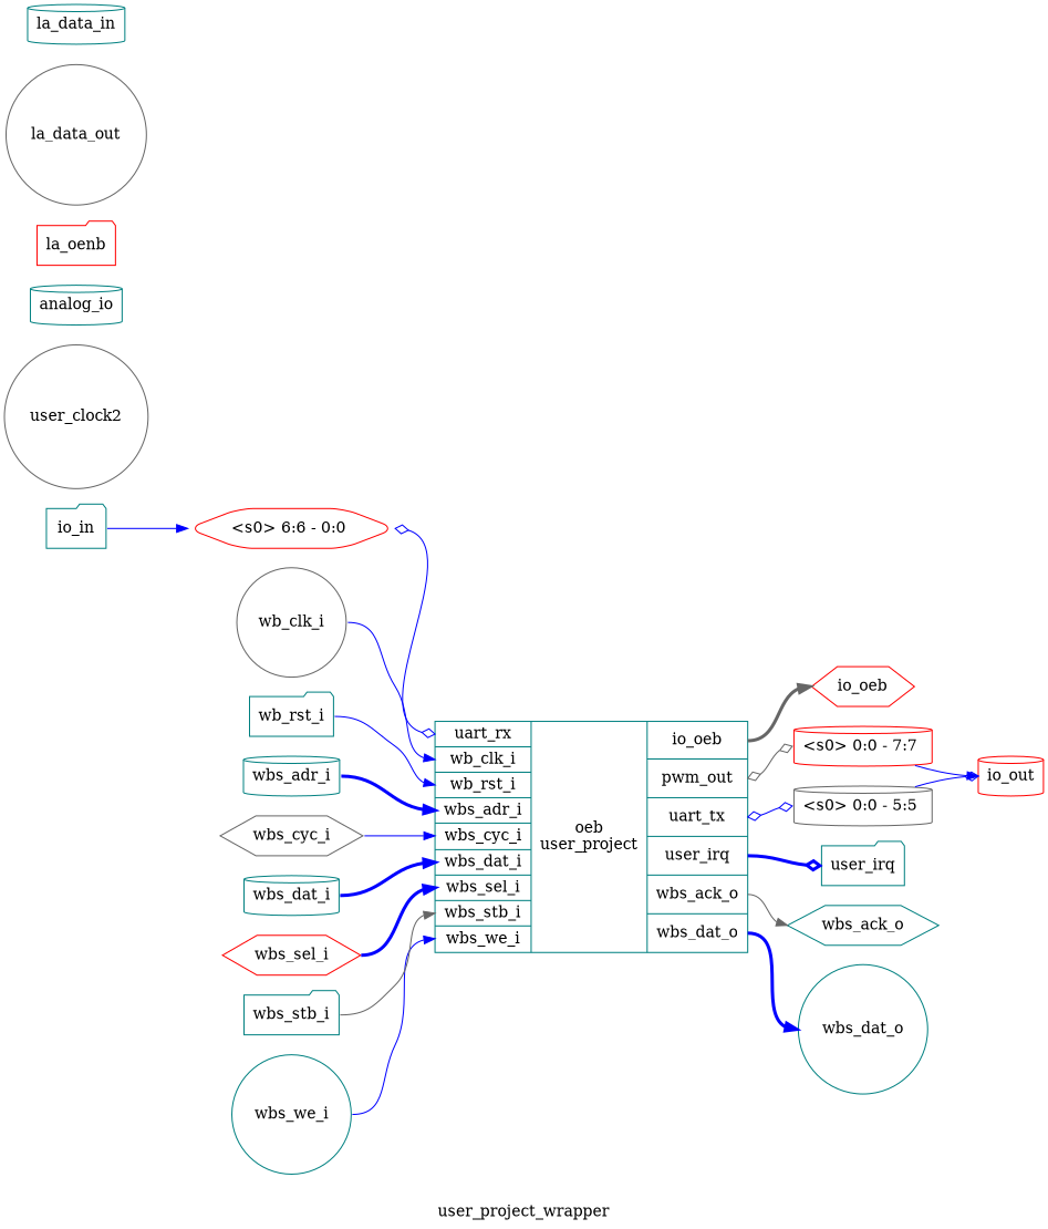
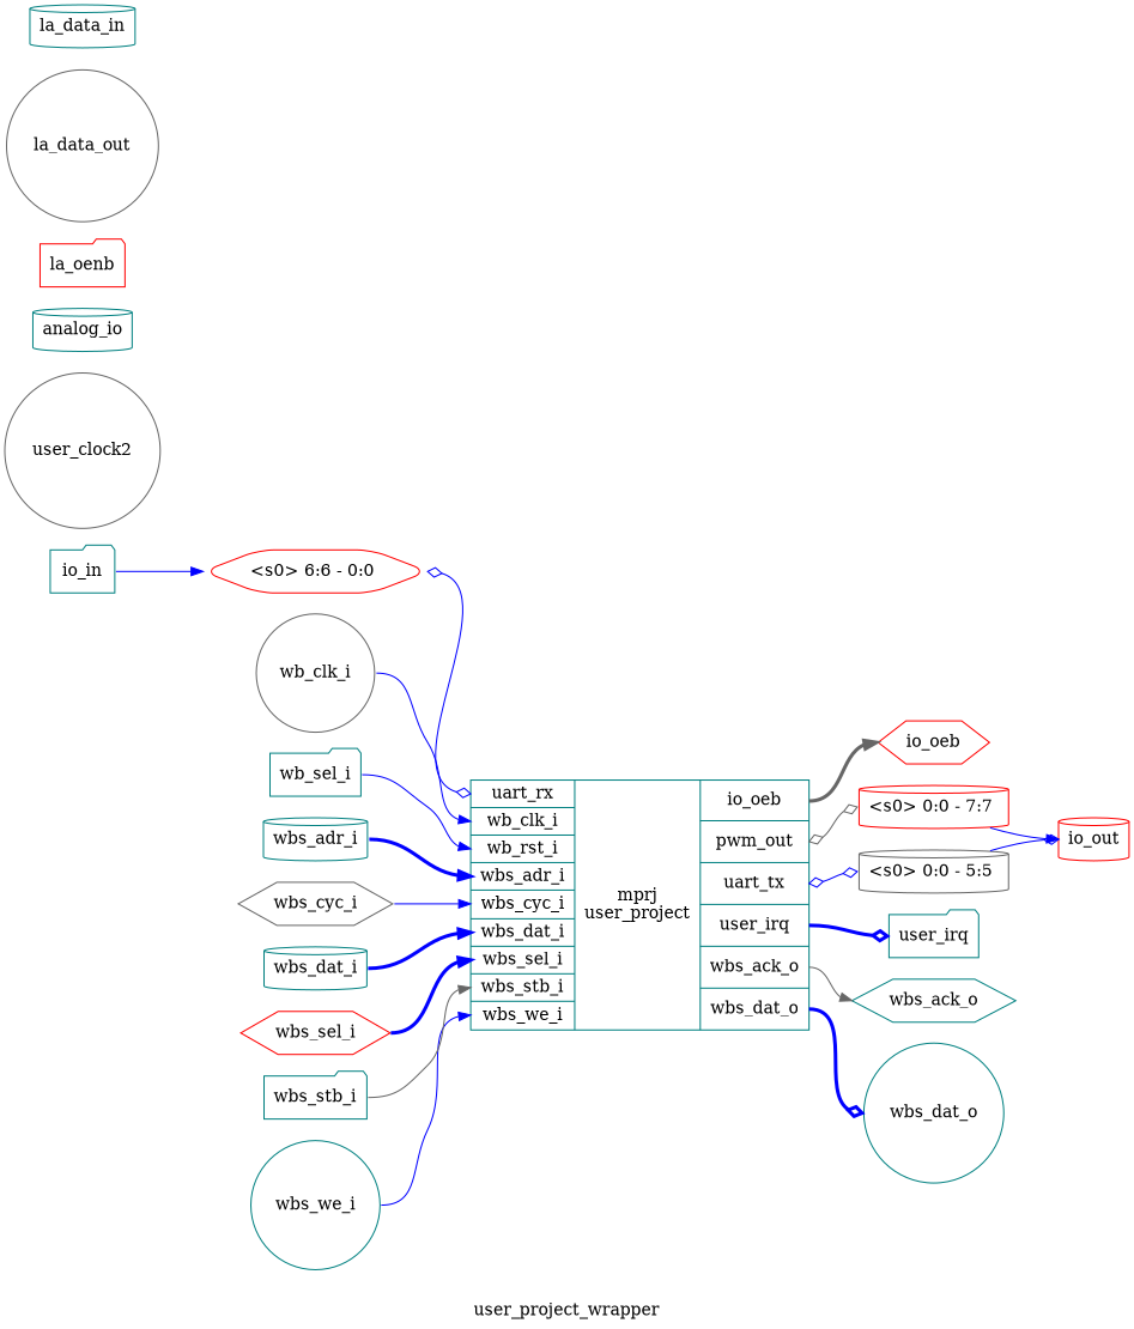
  digraph {
    label=user_project_wrapper
    rankdir=LR
    remincross=true
    node [color=teal fontcolor=black shape=cylinder]
    edge [color=blue fontcolor=black headport=w tailport=e]
    n1 [label=user_irq shape=folder]
    n2 [color=gray40 label=user_clock2 shape=circle]
    n3 [label=analog_io]
    n4 [color=red label=io_oeb shape=hexagon]
    n5 [color=red label=io_out]
    n6 [label=io_in shape=folder]
    n7 [color=red label="<s0> 6:6 - 0:0 " shape=hexagon style=rounded]
-   n8 [label="{{<p20> uart_rx|<p19> wb_clk_i|<p18> wb_rst_i|<p12> wbs_adr_i|<p16> wbs_cyc_i|<p13> wbs_dat_i|<p14> wbs_sel_i|<p17> wbs_stb_i|<p15> wbs_we_i}|oeb\nuser_project|{<p4> io_oeb|<p21> pwm_out|<p22> uart_tx|<p1> user_irq|<p11> wbs_ack_o|<p10> wbs_dat_o}}" shape=record fontcolor=""]
+   n8 [label="{{<p20> uart_rx|<p19> wb_clk_i|<p18> wb_rst_i|<p12> wbs_adr_i|<p16> wbs_cyc_i|<p13> wbs_dat_i|<p14> wbs_sel_i|<p17> wbs_stb_i|<p15> wbs_we_i}|mprj\nuser_project|{<p4> io_oeb|<p21> pwm_out|<p22> uart_tx|<p1> user_irq|<p11> wbs_ack_o|<p10> wbs_dat_o}}" shape=record fontcolor=""]
    n9 [color=red label=la_oenb shape=folder]
    n10 [color=gray40 label=la_data_out shape=circle]
    n11 [label=la_data_in]
    n12 [label=wbs_dat_o shape=circle]
    n13 [label=wbs_ack_o shape=hexagon]
    n14 [label=wbs_adr_i]
    n15 [color=red label="<s0> 0:0 - 7:7 " style=rounded]
    n16 [color=gray40 label="<s0> 0:0 - 5:5 " style=rounded]
    n17 [label=wbs_dat_i]
    n18 [color=red label=wbs_sel_i shape=hexagon]
    n19 [label=wbs_we_i shape=circle]
    n20 [color=gray40 label=wbs_cyc_i shape=hexagon]
    n21 [label=wbs_stb_i shape=folder]
-   n22 [label=wb_rst_i shape=folder]
+   n22 [label=wb_sel_i shape=folder]
    n23 [color=gray40 label=wb_clk_i shape=circle]
    n6 -> n7 [headport="s0:w"]
    n7 -> n8 [arrowhead=odiamond arrowtail=odiamond dir=both headport="p20:w"]
    n8 -> n1 [arrowhead=odiamond style="setlinewidth(3)" tailport="p1:e"]
    n8 -> n4 [color=gray40 style="setlinewidth(3)" tailport="p4:e"]
-   n8 -> n12 [style="setlinewidth(3)" tailport="p10:e"]
+   n8 -> n12 [style="setlinewidth(3)" tailport="p10:e" arrowhead=odiamond]
    n8 -> n13 [color=gray40 tailport="p11:e"]
    n8 -> n15 [arrowhead=odiamond arrowtail=odiamond color=gray40 dir=both tailport="p21:e"]
    n8 -> n16 [arrowhead=odiamond arrowtail=odiamond dir=both tailport="p22:e"]
    n14 -> n8 [headport="p12:w" style="setlinewidth(3)"]
    n15 -> n5 [tailport="s0:e"]
    n16 -> n5 [arrowhead=odiamond tailport="s0:e"]
    n17 -> n8 [headport="p13:w" style="setlinewidth(3)"]
    n18 -> n8 [headport="p14:w" style="setlinewidth(3)"]
    n19 -> n8 [headport="p15:w"]
    n20 -> n8 [headport="p16:w"]
    n21 -> n8 [color=gray40 headport="p17:w"]
    n22 -> n8 [headport="p18:w"]
    n23 -> n8 [headport="p19:w"]
  }
